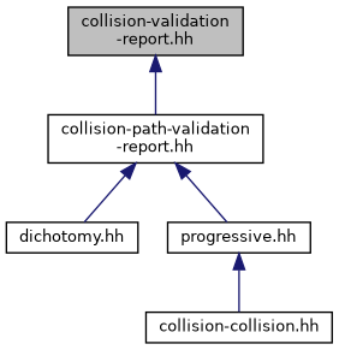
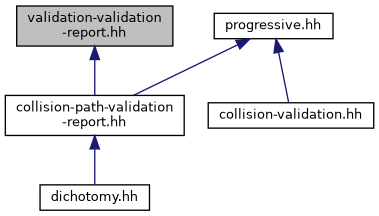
  digraph {
    node [color=black fillcolor=white fontname=Helvetica fontsize=10 shape=record style=filled]
    edge [color=midnightblue dir=back fontname=Helvetica fontsize=10 labelfontname=Helvetica labelfontsize=10 style=solid]
-   n1 [fillcolor=grey75 fontcolor=black height=0.2 label="collision-validation\l-report.hh" width=0.4]
+   n1 [fillcolor=grey75 fontcolor=black height=0.2 label="validation-validation\l-report.hh" width=0.4]
    n2 [height=0.2 label="collision-path-validation\l-report.hh" width=0.4]
    n3 [height=0.2 label="dichotomy.hh" width=0.4]
    n4 [height=0.2 label="progressive.hh" width=0.4]
-   n5 [height=0.2 label="collision-collision.hh" width=0.4]
+   n5 [height=0.2 label="collision-validation.hh" width=0.4]
    n1 -> n2
    n2 -> n3
-   n2 -> n4
+   n4 -> n2
    n4 -> n5
  }
